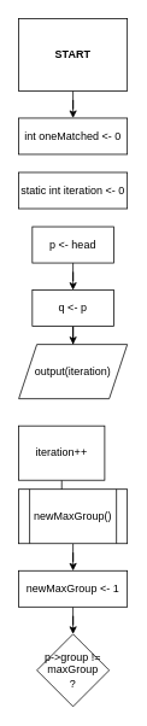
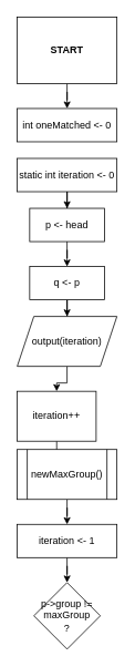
  <mxCell id="0" />
  <mxCell id="1" parent="0" />
  <mxCell id="2" value="" style="edgeStyle=orthogonalEdgeStyle;rounded=0;orthogonalLoop=1;jettySize=auto;html=1;" edge="1" parent="1" source="3" target="4"><mxGeometry relative="1" as="geometry" /></mxCell>
  <mxCell id="3" value="&lt;b&gt;START&lt;/b&gt;" style="whiteSpace=wrap;html=1;rounded=0;" parent="1" vertex="1"><mxGeometry x="20" y="20" width="120" height="80" as="geometry" /></mxCell>
  <mxCell id="4" value="int oneMatched &amp;lt;- 0" style="rounded=0;whiteSpace=wrap;html=1;" vertex="1" parent="1"><mxGeometry x="20" y="130" width="120" height="40" as="geometry" /></mxCell>
+ <mxCell id="5" value="" style="edgeStyle=orthogonalEdgeStyle;rounded=0;orthogonalLoop=1;jettySize=auto;html=1;" edge="1" parent="1" source="6" target="8"><mxGeometry relative="1" as="geometry" /></mxCell>
  <mxCell id="6" value="static int iteration &amp;lt;- 0" style="rounded=0;whiteSpace=wrap;html=1;" vertex="1" parent="1"><mxGeometry x="20" y="190" width="120" height="40" as="geometry" /></mxCell>
  <mxCell id="7" value="" style="edgeStyle=orthogonalEdgeStyle;rounded=0;orthogonalLoop=1;jettySize=auto;html=1;" edge="1" parent="1" source="8" target="10"><mxGeometry relative="1" as="geometry" /></mxCell>
  <mxCell id="8" value="p &amp;lt;- head" style="rounded=0;whiteSpace=wrap;html=1;" vertex="1" parent="1"><mxGeometry x="35" y="250" width="90" height="40" as="geometry" /></mxCell>
  <mxCell id="9" value="" style="edgeStyle=orthogonalEdgeStyle;rounded=0;orthogonalLoop=1;jettySize=auto;html=1;" edge="1" parent="1" source="10" target="12"><mxGeometry relative="1" as="geometry" /></mxCell>
  <mxCell id="10" value="q &amp;lt;- p" style="rounded=0;whiteSpace=wrap;html=1;" vertex="1" parent="1"><mxGeometry x="35" y="320" width="90" height="40" as="geometry" /></mxCell>
+ <mxCell id="11" value="" style="edgeStyle=orthogonalEdgeStyle;rounded=0;orthogonalLoop=1;jettySize=auto;html=1;" edge="1" parent="1" source="12" target="14"><mxGeometry relative="1" as="geometry" /></mxCell>
  <mxCell id="12" value="output(iteration)" style="shape=parallelogram;perimeter=parallelogramPerimeter;whiteSpace=wrap;html=1;fixedSize=1;" vertex="1" parent="1"><mxGeometry x="20" y="380" width="120" height="60" as="geometry" /></mxCell>
  <mxCell id="13" value="" style="edgeStyle=orthogonalEdgeStyle;rounded=0;orthogonalLoop=1;jettySize=auto;html=1;" edge="1" parent="1" source="14" target="16"><mxGeometry relative="1" as="geometry" /></mxCell>
  <mxCell id="14" value="iteration++" style="rounded=0;whiteSpace=wrap;html=1;" vertex="1" parent="1"><mxGeometry x="20" y="470" width="95" height="60" as="geometry" /></mxCell>
  <mxCell id="15" value="" style="edgeStyle=orthogonalEdgeStyle;rounded=0;orthogonalLoop=1;jettySize=auto;html=1;" edge="1" parent="1" source="16" target="18"><mxGeometry relative="1" as="geometry" /></mxCell>
  <mxCell id="16" value="newMaxGroup()" style="shape=process;whiteSpace=wrap;html=1;backgroundOutline=1;" vertex="1" parent="1"><mxGeometry x="20" y="540" width="120" height="60" as="geometry" /></mxCell>
  <mxCell id="17" value="" style="edgeStyle=orthogonalEdgeStyle;rounded=0;orthogonalLoop=1;jettySize=auto;html=1;" edge="1" parent="1" source="18" target="19"><mxGeometry relative="1" as="geometry" /></mxCell>
- <mxCell id="18" value="newMaxGroup &amp;lt;- 1" style="rounded=0;whiteSpace=wrap;html=1;" vertex="1" parent="1"><mxGeometry x="20" y="630" width="120" height="40" as="geometry" /></mxCell>
+ <mxCell id="18" value="iteration &amp;lt;- 1" style="rounded=0;whiteSpace=wrap;html=1;" vertex="1" parent="1"><mxGeometry x="20" y="630" width="120" height="40" as="geometry" /></mxCell>
  <mxCell id="19" value="p-&amp;gt;group !=&lt;br&gt;maxGroup&lt;br&gt;?" style="rhombus;whiteSpace=wrap;html=1;" vertex="1" parent="1"><mxGeometry x="40" y="700" width="80" height="80" as="geometry" /></mxCell>
